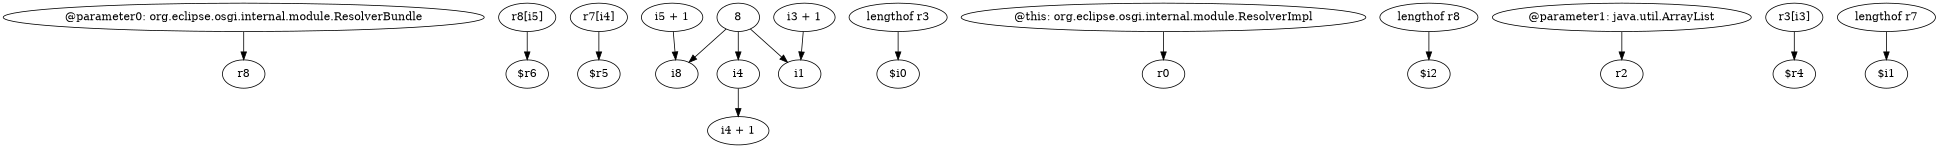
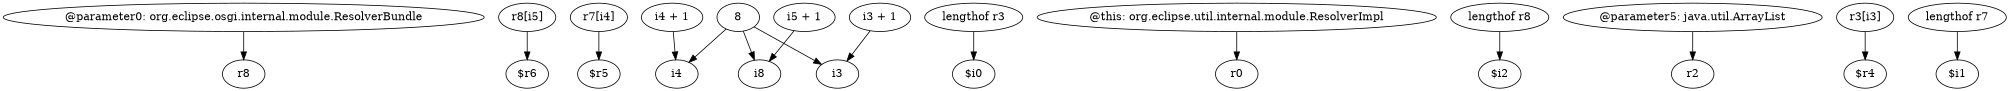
  digraph {
    n1 [label="@parameter0: org.eclipse.osgi.internal.module.ResolverBundle"]
    n2 [label=r8]
    n3 [label="r8[i5]"]
    n4 [label="$r6"]
    n5 [label="r7[i4]"]
    n6 [label="$r5"]
    n7 [label=8]
    n8 [label=i4]
    n9 [label=i8]
-   n10 [label=i1]
+   n10 [label=i3]
    n11 [label="lengthof r3"]
    n12 [label="$i0"]
-   n13 [label="@this: org.eclipse.osgi.internal.module.ResolverImpl"]
+   n13 [label="@this: org.eclipse.util.internal.module.ResolverImpl"]
    n14 [label=r0]
    n15 [label="i3 + 1"]
    n16 [label="lengthof r8"]
    n17 [label="$i2"]
    n18 [label="i4 + 1"]
    n19 [label="i5 + 1"]
-   n20 [label="@parameter1: java.util.ArrayList"]
+   n20 [label="@parameter5: java.util.ArrayList"]
    n21 [label=r2]
    n22 [label="r3[i3]"]
    n23 [label="$r4"]
    n24 [label="lengthof r7"]
    n25 [label="$i1"]
    n1 -> n2
    n3 -> n4
    n5 -> n6
    n7 -> n8
    n7 -> n9
    n7 -> n10
    n11 -> n12
    n13 -> n14
    n15 -> n10
    n16 -> n17
-   n8 -> n18
+   n18 -> n8
    n19 -> n9
    n20 -> n21
    n22 -> n23
    n24 -> n25
  }
